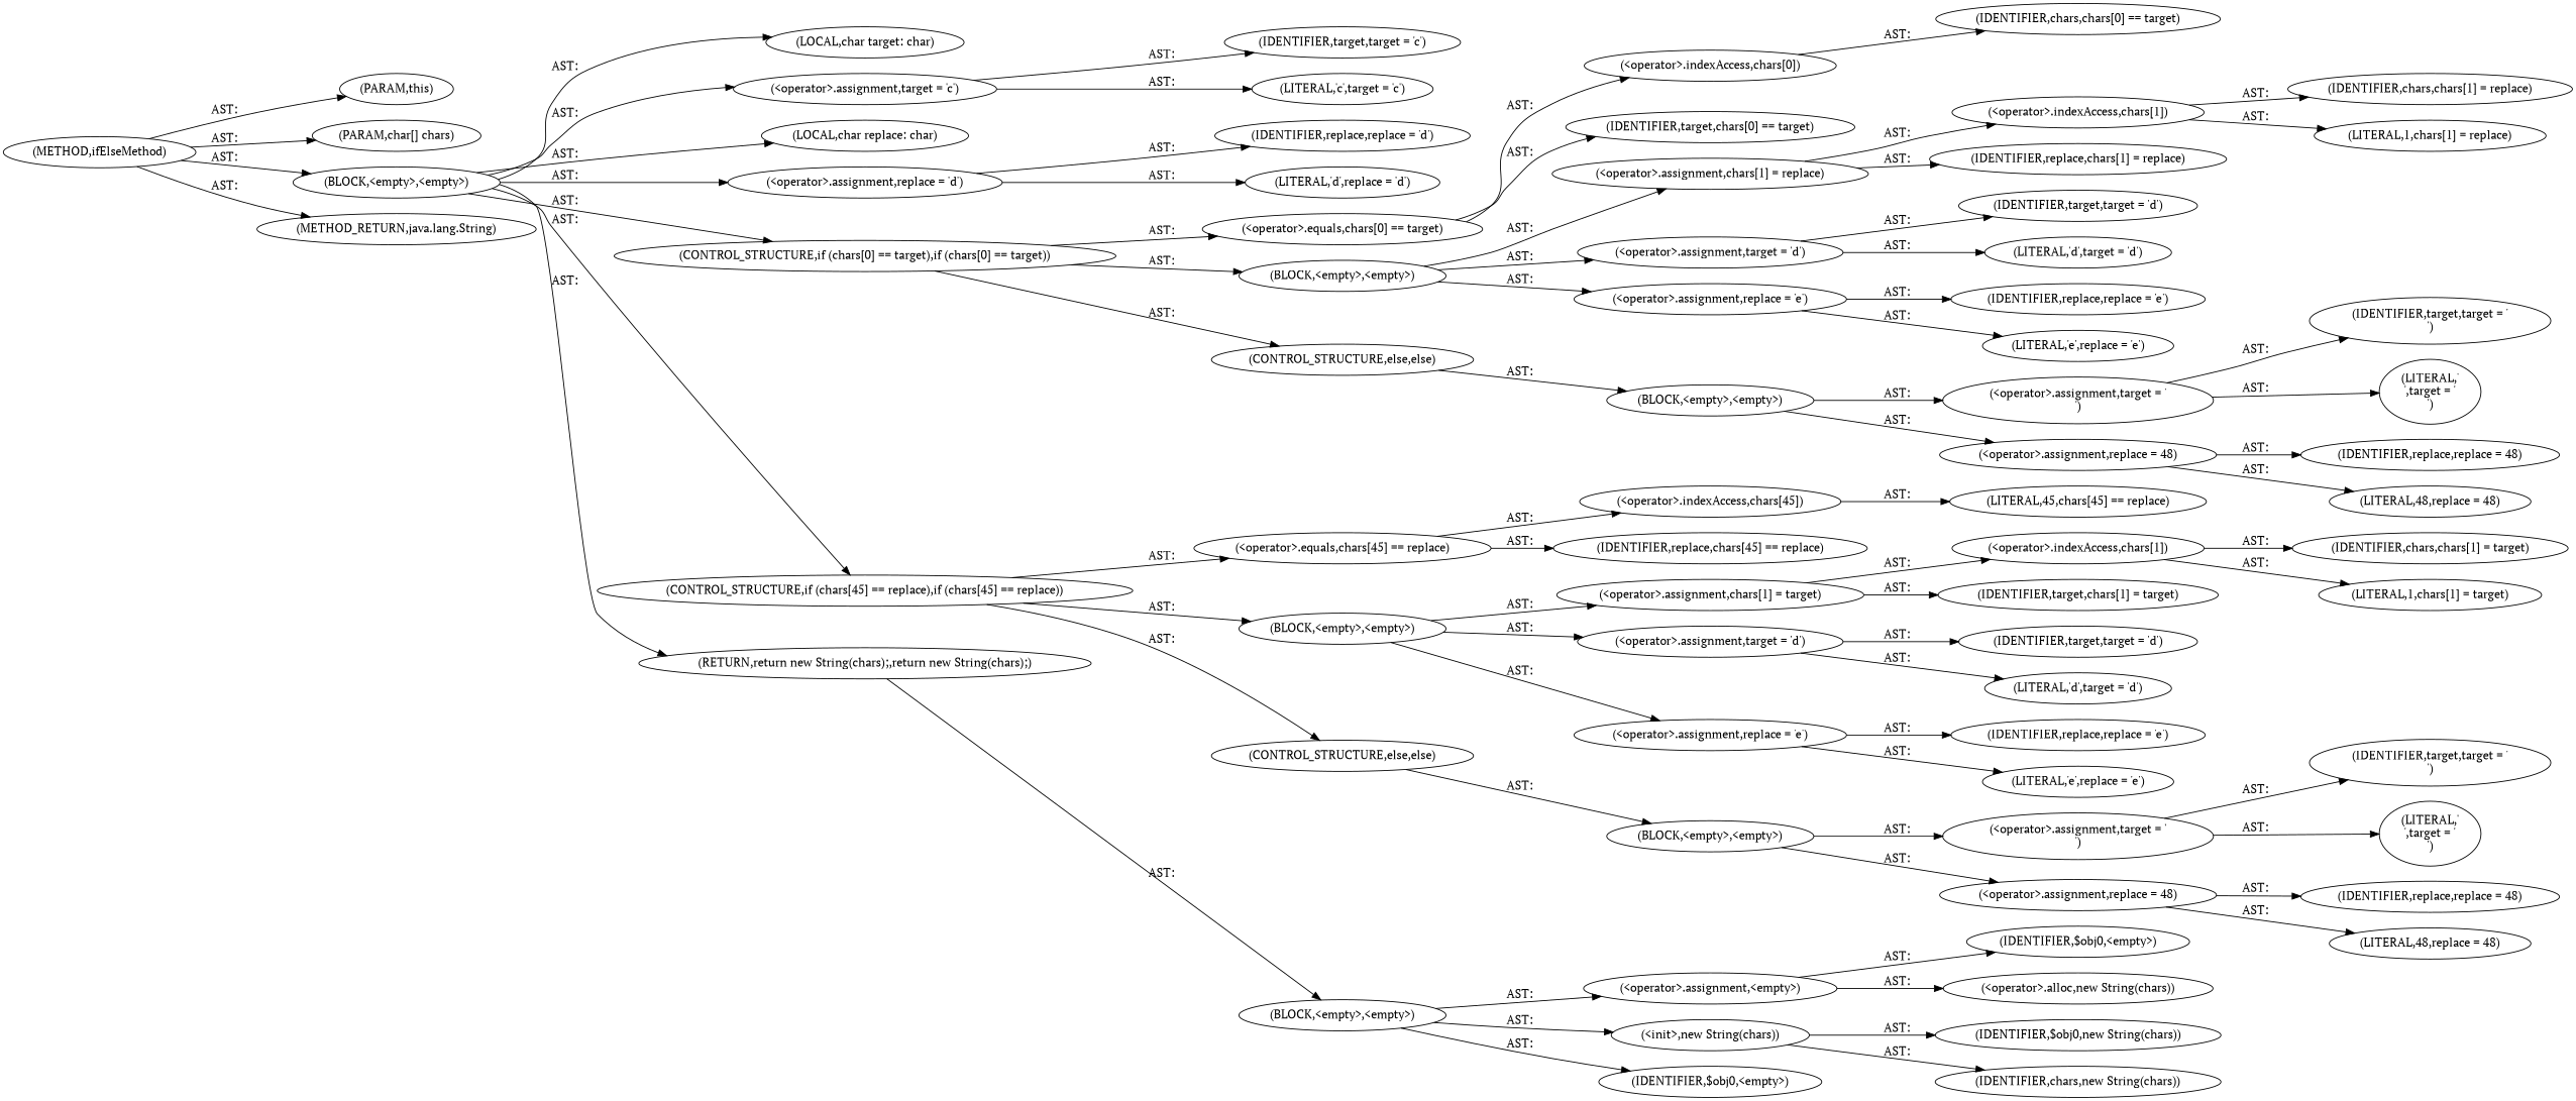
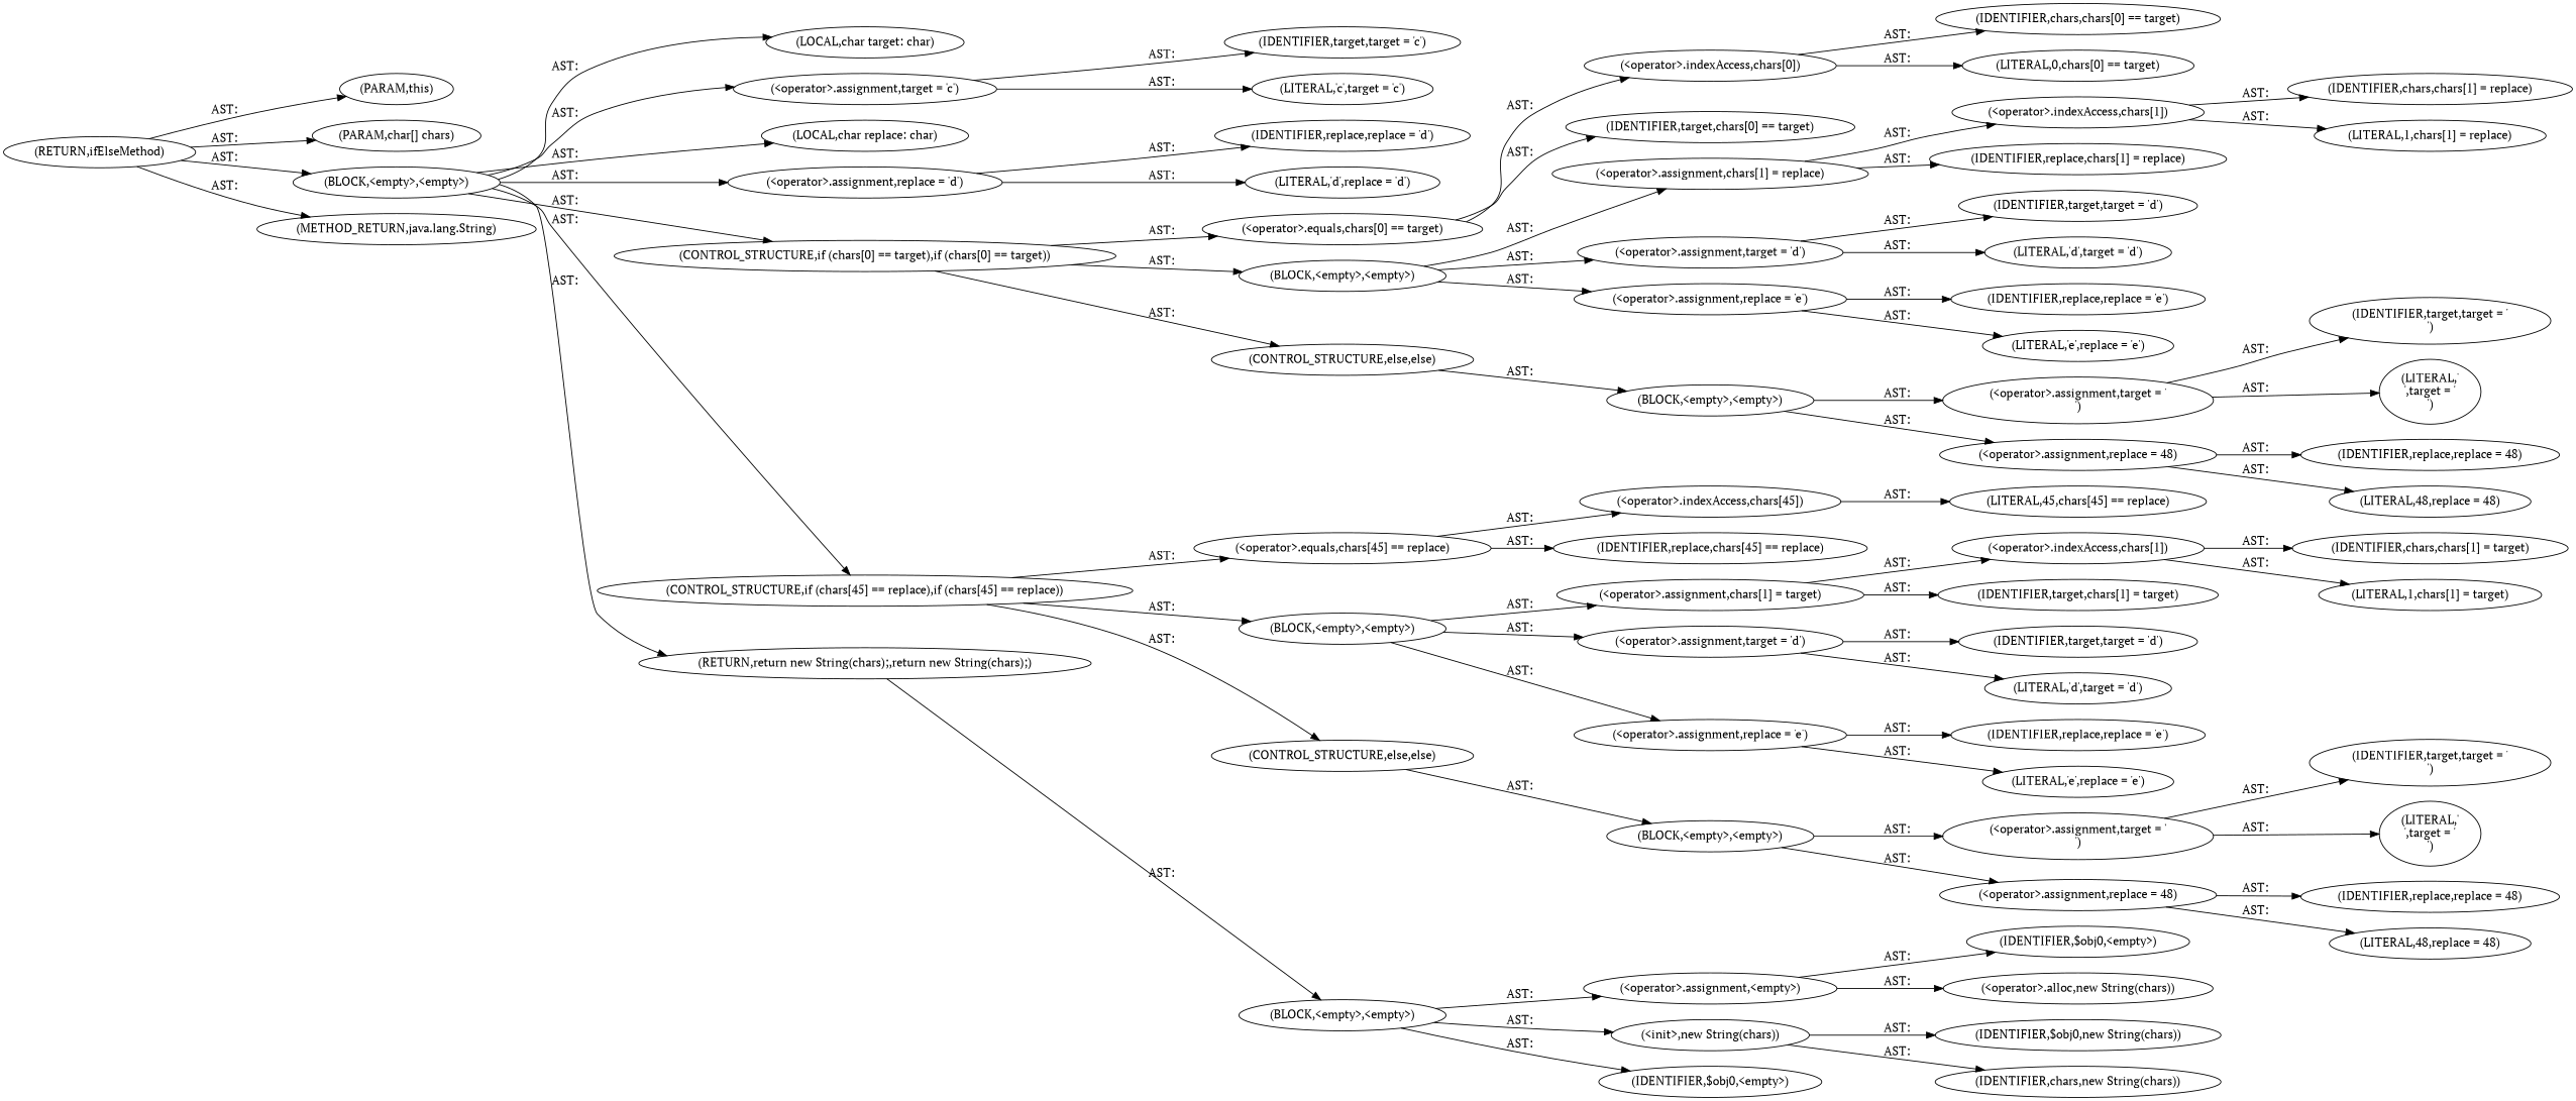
  digraph {
    fontname="PT Serif"
    rankdir=LR
    node [fontname="PT Serif"]
    edge [fontname="PT Serif"]
-   n1 [label="(METHOD,ifElseMethod)"]
+   n1 [label="(RETURN,ifElseMethod)"]
    n2 [label="(PARAM,this)"]
    n3 [label="(PARAM,char[] chars)"]
    n4 [label="(BLOCK,<empty>,<empty>)"]
    n5 [label="(METHOD_RETURN,java.lang.String)"]
    n6 [label="(LOCAL,char target: char)"]
    n7 [label="(<operator>.assignment,target = 'c')"]
    n8 [label="(LOCAL,char replace: char)"]
    n9 [label="(<operator>.assignment,replace = 'd')"]
    n10 [label="(CONTROL_STRUCTURE,if (chars[0] == target),if (chars[0] == target))"]
    n11 [label="(CONTROL_STRUCTURE,if (chars[45] == replace),if (chars[45] == replace))"]
    n12 [label="(RETURN,return new String(chars);,return new String(chars);)"]
    n13 [label="(IDENTIFIER,target,target = 'c')"]
    n14 [label="(LITERAL,'c',target = 'c')"]
    n15 [label="(IDENTIFIER,replace,replace = 'd')"]
    n16 [label="(LITERAL,'d',replace = 'd')"]
    n17 [label="(<operator>.equals,chars[0] == target)"]
    n18 [label="(BLOCK,<empty>,<empty>)"]
    n19 [label="(CONTROL_STRUCTURE,else,else)"]
    n20 [label="(<operator>.equals,chars[45] == replace)"]
    n21 [label="(BLOCK,<empty>,<empty>)"]
    n22 [label="(CONTROL_STRUCTURE,else,else)"]
    n23 [label="(BLOCK,<empty>,<empty>)"]
    n24 [label="(<operator>.indexAccess,chars[0])"]
    n25 [label="(IDENTIFIER,target,chars[0] == target)"]
    n26 [label="(<operator>.assignment,chars[1] = replace)"]
    n27 [label="(<operator>.assignment,target = 'd')"]
    n28 [label="(<operator>.assignment,replace = 'e')"]
    n29 [label="(BLOCK,<empty>,<empty>)"]
    n30 [label="(IDENTIFIER,chars,chars[0] == target)"]
+   n31 [label="(LITERAL,0,chars[0] == target)"]
    n32 [label="(<operator>.indexAccess,chars[1])"]
    n33 [label="(IDENTIFIER,replace,chars[1] = replace)"]
    n34 [label="(IDENTIFIER,target,target = 'd')"]
    n35 [label="(LITERAL,'d',target = 'd')"]
    n36 [label="(IDENTIFIER,replace,replace = 'e')"]
    n37 [label="(LITERAL,'e',replace = 'e')"]
    n38 [label="(IDENTIFIER,chars,chars[1] = replace)"]
    n39 [label="(LITERAL,1,chars[1] = replace)"]
    n40 [label="(<operator>.assignment,target = '\n')"]
    n41 [label="(<operator>.assignment,replace = 48)"]
    n42 [label="(IDENTIFIER,target,target = '\n')"]
    n43 [label="(LITERAL,'\n',target = '\n')"]
    n44 [label="(IDENTIFIER,replace,replace = 48)"]
    n45 [label="(LITERAL,48,replace = 48)"]
    n46 [label="(<operator>.indexAccess,chars[45])"]
    n47 [label="(IDENTIFIER,replace,chars[45] == replace)"]
    n48 [label="(<operator>.assignment,chars[1] = target)"]
    n49 [label="(<operator>.assignment,target = 'd')"]
    n50 [label="(<operator>.assignment,replace = 'e')"]
    n51 [label="(BLOCK,<empty>,<empty>)"]
    n52 [label="(LITERAL,45,chars[45] == replace)"]
    n53 [label="(<operator>.indexAccess,chars[1])"]
    n54 [label="(IDENTIFIER,target,chars[1] = target)"]
    n55 [label="(IDENTIFIER,target,target = 'd')"]
    n56 [label="(LITERAL,'d',target = 'd')"]
    n57 [label="(IDENTIFIER,replace,replace = 'e')"]
    n58 [label="(LITERAL,'e',replace = 'e')"]
    n59 [label="(IDENTIFIER,chars,chars[1] = target)"]
    n60 [label="(LITERAL,1,chars[1] = target)"]
    n61 [label="(<operator>.assignment,target = '\n')"]
    n62 [label="(<operator>.assignment,replace = 48)"]
    n63 [label="(IDENTIFIER,target,target = '\n')"]
    n64 [label="(LITERAL,'\n',target = '\n')"]
    n65 [label="(IDENTIFIER,replace,replace = 48)"]
    n66 [label="(LITERAL,48,replace = 48)"]
    n67 [label="(<operator>.assignment,<empty>)"]
    n68 [label="(<init>,new String(chars))"]
    n69 [label="(IDENTIFIER,$obj0,<empty>)"]
    n70 [label="(IDENTIFIER,$obj0,<empty>)"]
    n71 [label="(<operator>.alloc,new String(chars))"]
    n72 [label="(IDENTIFIER,$obj0,new String(chars))"]
    n73 [label="(IDENTIFIER,chars,new String(chars))"]
    n1 -> n2 [label="AST: "]
    n1 -> n3 [label="AST: "]
    n1 -> n4 [label="AST: "]
    n1 -> n5 [label="AST: "]
    n4 -> n6 [label="AST: "]
    n4 -> n7 [label="AST: "]
    n4 -> n8 [label="AST: "]
    n4 -> n9 [label="AST: "]
    n4 -> n10 [label="AST: "]
    n4 -> n11 [label="AST: "]
    n4 -> n12 [label="AST: "]
    n7 -> n13 [label="AST: "]
    n7 -> n14 [label="AST: "]
    n9 -> n15 [label="AST: "]
    n9 -> n16 [label="AST: "]
    n10 -> n17 [label="AST: "]
    n10 -> n18 [label="AST: "]
    n10 -> n19 [label="AST: "]
    n11 -> n20 [label="AST: "]
    n11 -> n21 [label="AST: "]
    n11 -> n22 [label="AST: "]
    n12 -> n23 [label="AST: "]
    n17 -> n24 [label="AST: "]
    n17 -> n25 [label="AST: "]
    n18 -> n26 [label="AST: "]
    n18 -> n27 [label="AST: "]
    n18 -> n28 [label="AST: "]
    n19 -> n29 [label="AST: "]
    n20 -> n46 [label="AST: "]
    n20 -> n47 [label="AST: "]
    n21 -> n48 [label="AST: "]
    n21 -> n49 [label="AST: "]
    n21 -> n50 [label="AST: "]
    n22 -> n51 [label="AST: "]
    n23 -> n67 [label="AST: "]
    n23 -> n68 [label="AST: "]
    n23 -> n69 [label="AST: "]
    n24 -> n30 [label="AST: "]
+   n24 -> n31 [label="AST: "]
    n26 -> n32 [label="AST: "]
    n26 -> n33 [label="AST: "]
    n27 -> n34 [label="AST: "]
    n27 -> n35 [label="AST: "]
    n28 -> n36 [label="AST: "]
    n28 -> n37 [label="AST: "]
    n29 -> n40 [label="AST: "]
    n29 -> n41 [label="AST: "]
    n32 -> n38 [label="AST: "]
    n32 -> n39 [label="AST: "]
    n40 -> n42 [label="AST: "]
    n40 -> n43 [label="AST: "]
    n41 -> n44 [label="AST: "]
    n41 -> n45 [label="AST: "]
    n46 -> n52 [label="AST: "]
    n48 -> n53 [label="AST: "]
    n48 -> n54 [label="AST: "]
    n49 -> n55 [label="AST: "]
    n49 -> n56 [label="AST: "]
    n50 -> n57 [label="AST: "]
    n50 -> n58 [label="AST: "]
    n51 -> n61 [label="AST: "]
    n51 -> n62 [label="AST: "]
    n53 -> n59 [label="AST: "]
    n53 -> n60 [label="AST: "]
    n61 -> n63 [label="AST: "]
    n61 -> n64 [label="AST: "]
    n62 -> n65 [label="AST: "]
    n62 -> n66 [label="AST: "]
    n67 -> n70 [label="AST: "]
    n67 -> n71 [label="AST: "]
    n68 -> n72 [label="AST: "]
    n68 -> n73 [label="AST: "]
  }
